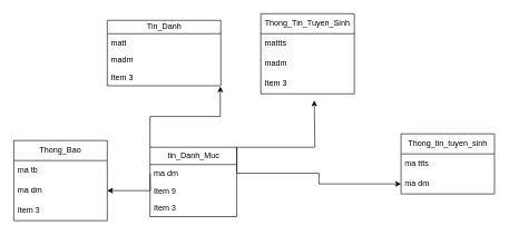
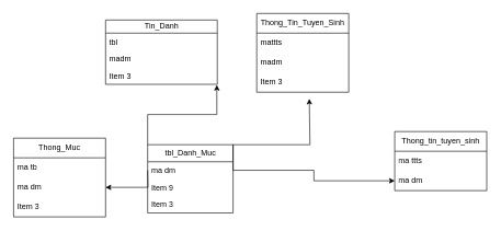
  <mxCell id="0" />
  <mxCell id="1" parent="0" />
  <mxCell id="2" style="edgeStyle=orthogonalEdgeStyle;rounded=0;orthogonalLoop=1;jettySize=auto;html=1;exitX=0;exitY=0;exitDx=0;exitDy=0;entryX=0.996;entryY=1.038;entryDx=0;entryDy=0;entryPerimeter=0;" edge="1" parent="1" source="3" target="11"><mxGeometry relative="1" as="geometry" /></mxCell>
- <mxCell id="3" value="&lt;font style=&quot;vertical-align: inherit;&quot;&gt;&lt;font style=&quot;vertical-align: inherit;&quot;&gt;tin_Danh_Muc&lt;/font&gt;&lt;/font&gt;" style="swimlane;fontStyle=0;childLayout=stackLayout;horizontal=1;startSize=26;fillColor=none;horizontalStack=0;resizeParent=1;resizeParentMax=0;resizeLast=0;collapsible=1;marginBottom=0;html=1;" vertex="1" parent="1"><mxGeometry x="224" y="220" width="130" height="104" as="geometry" /></mxCell>
+ <mxCell id="3" value="&lt;font style=&quot;vertical-align: inherit;&quot;&gt;&lt;font style=&quot;vertical-align: inherit;&quot;&gt;tbl_Danh_Muc&lt;/font&gt;&lt;/font&gt;" style="swimlane;fontStyle=0;childLayout=stackLayout;horizontal=1;startSize=26;fillColor=none;horizontalStack=0;resizeParent=1;resizeParentMax=0;resizeLast=0;collapsible=1;marginBottom=0;html=1;" vertex="1" parent="1"><mxGeometry x="224" y="220" width="130" height="104" as="geometry" /></mxCell>
  <mxCell id="4" style="edgeStyle=orthogonalEdgeStyle;rounded=0;orthogonalLoop=1;jettySize=auto;html=1;exitX=1;exitY=0.5;exitDx=0;exitDy=0;" edge="1" parent="3"><mxGeometry relative="1" as="geometry"><mxPoint x="246" y="-70" as="targetPoint" /><mxPoint x="130" y="39" as="sourcePoint" /><Array as="points"><mxPoint x="130" /><mxPoint x="247" /></Array></mxGeometry></mxCell>
  <mxCell id="5" value="ma dm" style="text;strokeColor=none;fillColor=none;align=left;verticalAlign=top;spacingLeft=4;spacingRight=4;overflow=hidden;rotatable=0;points=[[0,0.5],[1,0.5]];portConstraint=eastwest;whiteSpace=wrap;html=1;" vertex="1" parent="3"><mxGeometry y="26" width="130" height="26" as="geometry" /></mxCell>
  <mxCell id="6" value="Item 9" style="text;strokeColor=none;fillColor=none;align=left;verticalAlign=top;spacingLeft=4;spacingRight=4;overflow=hidden;rotatable=0;points=[[0,0.5],[1,0.5]];portConstraint=eastwest;whiteSpace=wrap;html=1;" vertex="1" parent="3"><mxGeometry y="52" width="130" height="26" as="geometry" /></mxCell>
  <mxCell id="7" value="Item 3" style="text;strokeColor=none;fillColor=none;align=left;verticalAlign=top;spacingLeft=4;spacingRight=4;overflow=hidden;rotatable=0;points=[[0,0.5],[1,0.5]];portConstraint=eastwest;whiteSpace=wrap;html=1;" vertex="1" parent="3"><mxGeometry y="78" width="130" height="26" as="geometry" /></mxCell>
  <mxCell id="8" value="Tin_Danh" style="swimlane;fontStyle=0;childLayout=stackLayout;horizontal=1;startSize=20;fillColor=none;horizontalStack=0;resizeParent=1;resizeParentMax=0;resizeLast=0;collapsible=1;marginBottom=0;html=1;" vertex="1" parent="1"><mxGeometry x="160" y="30" width="170" height="98" as="geometry" /></mxCell>
- <mxCell id="9" value="matt" style="text;strokeColor=none;fillColor=none;align=left;verticalAlign=top;spacingLeft=4;spacingRight=4;overflow=hidden;rotatable=0;points=[[0,0.5],[1,0.5]];portConstraint=eastwest;whiteSpace=wrap;html=1;" vertex="1" parent="8"><mxGeometry y="20" width="170" height="26" as="geometry" /></mxCell>
+ <mxCell id="9" value="tbl" style="text;strokeColor=none;fillColor=none;align=left;verticalAlign=top;spacingLeft=4;spacingRight=4;overflow=hidden;rotatable=0;points=[[0,0.5],[1,0.5]];portConstraint=eastwest;whiteSpace=wrap;html=1;" vertex="1" parent="8"><mxGeometry y="20" width="170" height="26" as="geometry" /></mxCell>
  <mxCell id="10" value="madm" style="text;strokeColor=none;fillColor=none;align=left;verticalAlign=top;spacingLeft=4;spacingRight=4;overflow=hidden;rotatable=0;points=[[0,0.5],[1,0.5]];portConstraint=eastwest;whiteSpace=wrap;html=1;" vertex="1" parent="8"><mxGeometry y="46" width="170" height="26" as="geometry" /></mxCell>
  <mxCell id="11" value="Item 3" style="text;strokeColor=none;fillColor=none;align=left;verticalAlign=top;spacingLeft=4;spacingRight=4;overflow=hidden;rotatable=0;points=[[0,0.5],[1,0.5]];portConstraint=eastwest;whiteSpace=wrap;html=1;" vertex="1" parent="8"><mxGeometry y="72" width="170" height="26" as="geometry" /></mxCell>
- <mxCell id="12" value="Thong_Bao" style="swimlane;fontStyle=0;childLayout=stackLayout;horizontal=1;startSize=30;horizontalStack=0;resizeParent=1;resizeParentMax=0;resizeLast=0;collapsible=1;marginBottom=0;whiteSpace=wrap;html=1;" vertex="1" parent="1"><mxGeometry x="20" y="210" width="140" height="120" as="geometry" /></mxCell>
+ <mxCell id="12" value="Thong_Muc" style="swimlane;fontStyle=0;childLayout=stackLayout;horizontal=1;startSize=30;horizontalStack=0;resizeParent=1;resizeParentMax=0;resizeLast=0;collapsible=1;marginBottom=0;whiteSpace=wrap;html=1;" vertex="1" parent="1"><mxGeometry x="20" y="210" width="140" height="120" as="geometry" /></mxCell>
  <mxCell id="13" value="ma tb" style="text;strokeColor=none;fillColor=none;align=left;verticalAlign=middle;spacingLeft=4;spacingRight=4;overflow=hidden;points=[[0,0.5],[1,0.5]];portConstraint=eastwest;rotatable=0;whiteSpace=wrap;html=1;" vertex="1" parent="12"><mxGeometry y="30" width="140" height="30" as="geometry" /></mxCell>
  <mxCell id="14" value="ma dm" style="text;strokeColor=none;fillColor=none;align=left;verticalAlign=middle;spacingLeft=4;spacingRight=4;overflow=hidden;points=[[0,0.5],[1,0.5]];portConstraint=eastwest;rotatable=0;whiteSpace=wrap;html=1;" vertex="1" parent="12"><mxGeometry y="60" width="140" height="30" as="geometry" /></mxCell>
  <mxCell id="15" value="Item 3" style="text;strokeColor=none;fillColor=none;align=left;verticalAlign=middle;spacingLeft=4;spacingRight=4;overflow=hidden;points=[[0,0.5],[1,0.5]];portConstraint=eastwest;rotatable=0;whiteSpace=wrap;html=1;" vertex="1" parent="12"><mxGeometry y="90" width="140" height="30" as="geometry" /></mxCell>
  <mxCell id="16" value="Thong_Tin_Tuyen_Sinh" style="swimlane;fontStyle=0;childLayout=stackLayout;horizontal=1;startSize=30;horizontalStack=0;resizeParent=1;resizeParentMax=0;resizeLast=0;collapsible=1;marginBottom=0;whiteSpace=wrap;html=1;" vertex="1" parent="1"><mxGeometry x="390" y="20" width="140" height="120" as="geometry" /></mxCell>
  <mxCell id="17" value="mattts" style="text;strokeColor=none;fillColor=none;align=left;verticalAlign=middle;spacingLeft=4;spacingRight=4;overflow=hidden;points=[[0,0.5],[1,0.5]];portConstraint=eastwest;rotatable=0;whiteSpace=wrap;html=1;" vertex="1" parent="16"><mxGeometry y="30" width="140" height="30" as="geometry" /></mxCell>
  <mxCell id="18" value="madm" style="text;strokeColor=none;fillColor=none;align=left;verticalAlign=middle;spacingLeft=4;spacingRight=4;overflow=hidden;points=[[0,0.5],[1,0.5]];portConstraint=eastwest;rotatable=0;whiteSpace=wrap;html=1;" vertex="1" parent="16"><mxGeometry y="60" width="140" height="30" as="geometry" /></mxCell>
  <mxCell id="19" value="Item 3" style="text;strokeColor=none;fillColor=none;align=left;verticalAlign=middle;spacingLeft=4;spacingRight=4;overflow=hidden;points=[[0,0.5],[1,0.5]];portConstraint=eastwest;rotatable=0;whiteSpace=wrap;html=1;" vertex="1" parent="16"><mxGeometry y="90" width="140" height="30" as="geometry" /></mxCell>
  <mxCell id="20" style="edgeStyle=orthogonalEdgeStyle;rounded=0;orthogonalLoop=1;jettySize=auto;html=1;exitX=0;exitY=0.5;exitDx=0;exitDy=0;entryX=1;entryY=0.5;entryDx=0;entryDy=0;" edge="1" parent="1" target="14"><mxGeometry relative="1" as="geometry"><mxPoint x="224" y="259" as="sourcePoint" /></mxGeometry></mxCell>
  <mxCell id="21" value="Thong_tin_tuyen_sinh" style="swimlane;fontStyle=0;childLayout=stackLayout;horizontal=1;startSize=30;horizontalStack=0;resizeParent=1;resizeParentMax=0;resizeLast=0;collapsible=1;marginBottom=0;whiteSpace=wrap;html=1;" vertex="1" parent="1"><mxGeometry x="600" y="200" width="140" height="90" as="geometry" /></mxCell>
  <mxCell id="22" value="ma ttts" style="text;strokeColor=none;fillColor=none;align=left;verticalAlign=middle;spacingLeft=4;spacingRight=4;overflow=hidden;points=[[0,0.5],[1,0.5]];portConstraint=eastwest;rotatable=0;whiteSpace=wrap;html=1;" vertex="1" parent="21"><mxGeometry y="30" width="140" height="30" as="geometry" /></mxCell>
  <mxCell id="23" value="ma dm" style="text;strokeColor=none;fillColor=none;align=left;verticalAlign=middle;spacingLeft=4;spacingRight=4;overflow=hidden;points=[[0,0.5],[1,0.5]];portConstraint=eastwest;rotatable=0;whiteSpace=wrap;html=1;" vertex="1" parent="21"><mxGeometry y="60" width="140" height="30" as="geometry" /></mxCell>
  <mxCell id="24" style="edgeStyle=orthogonalEdgeStyle;rounded=0;orthogonalLoop=1;jettySize=auto;html=1;exitX=1;exitY=0.5;exitDx=0;exitDy=0;entryX=0;entryY=0.5;entryDx=0;entryDy=0;" edge="1" parent="1" source="5" target="23"><mxGeometry relative="1" as="geometry" /></mxCell>
